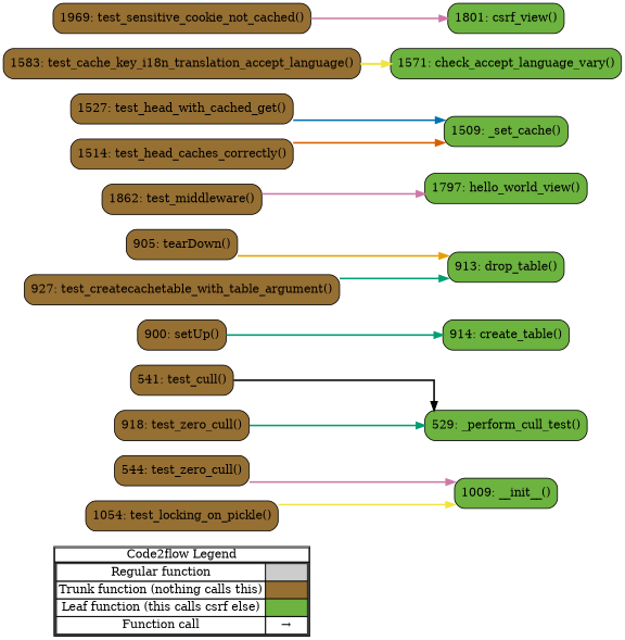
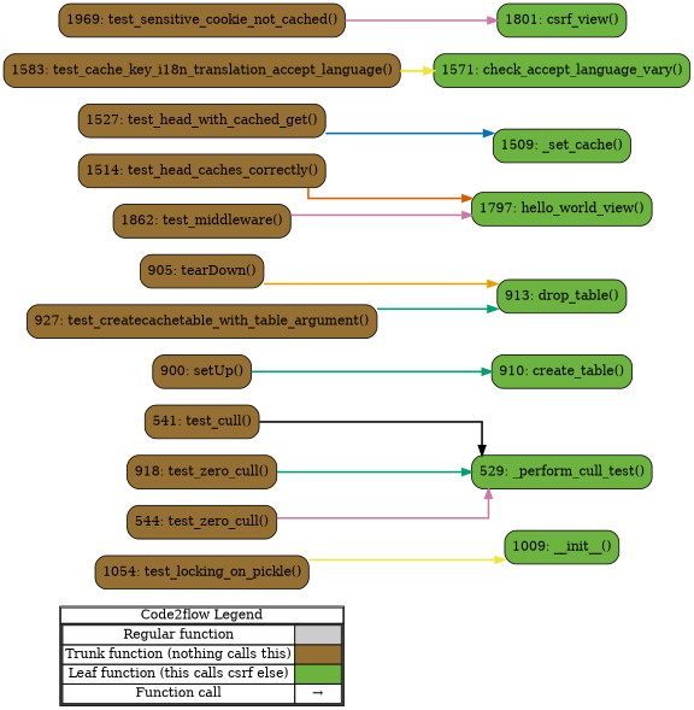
  digraph {
    concentrate=true
    rankdir=LR
    splines=ortho
    node [shape=rect fillcolor="#966F33" style="rounded,filled"]
    edge [color="#F0E442" penwidth=2]
    n1 [label=<         <table cellspacing="0" cellpadding="0" border="1"><tr><td>Code2flow Legend</td></tr><tr><td>         <table cellspacing="0">         <tr><td>Regular function</td><td width="50px" bgcolor='#cccccc'></td></tr>         <tr><td>Trunk function (nothing calls this)</td><td bgcolor='#966F33'></td></tr>         <tr><td>Leaf function (this calls csrf else)</td><td bgcolor='#6db33f'></td></tr>         <tr><td>Function call</td><td><font color='black'>&#8594;</font></td></tr>         </table></td></tr></table>         > margin=0 shape=none fillcolor="" style=""]
    n2 [fillcolor="#6db33f" label="529: _perform_cull_test()"]
    n3 [label="541: test_cull()"]
    n4 [label="544: test_zero_cull()"]
-   n5 [fillcolor="#6db33f" label="914: create_table()"]
+   n5 [fillcolor="#6db33f" label="910: create_table()"]
    n6 [fillcolor="#6db33f" label="913: drop_table()"]
    n7 [label="900: setUp()"]
    n8 [label="905: tearDown()"]
    n9 [label="927: test_createcachetable_with_table_argument()"]
    n10 [label="918: test_zero_cull()"]
    n11 [fillcolor="#6db33f" label="1009: __init__()"]
    n12 [label="1054: test_locking_on_pickle()"]
    n13 [fillcolor="#6db33f" label="1509: _set_cache()"]
    n14 [label="1514: test_head_caches_correctly()"]
    n15 [label="1527: test_head_with_cached_get()"]
    n16 [fillcolor="#6db33f" label="1571: check_accept_language_vary()"]
    n17 [label="1583: test_cache_key_i18n_translation_accept_language()"]
    n18 [label="1862: test_middleware()"]
    n19 [label="1969: test_sensitive_cookie_not_cached()"]
    n20 [fillcolor="#6db33f" label="1801: csrf_view()"]
    n21 [fillcolor="#6db33f" label="1797: hello_world_view()"]
    subgraph sub_1 {
      label=legend
      rank=min
      n1
    }
    subgraph sub_2 {
      label="File: cache.tests"
      style=dotted
      n20
      n21
      subgraph sub_3 {
        label="Class: BaseCacheTests"
        style=dotted
        n2
        n3
        n4
      }
      subgraph sub_4 {
        label="Class: DBCacheTests"
        style=dotted
        n5
        n6
        n7
        n8
        n9
        n10
      }
      subgraph sub_5 {
        label="Class: PicklingSideEffect"
        style=dotted
        n11
      }
      subgraph sub_6 {
        label="Class: LocMemCacheTests"
        style=dotted
        n12
      }
      subgraph sub_7 {
        label="Class: CacheHEADTest"
        style=dotted
        n13
        n14
        n15
      }
      subgraph sub_8 {
        label="Class: CacheI18nTest"
        style=dotted
        n16
        n17
      }
      subgraph sub_9 {
        label="Class: CacheMiddlewareTest"
        style=dotted
        n18
        n19
      }
    }
    n3 -> n2 [color="#000000"]
-   n4 -> n11 [color="#CC79A7"]
+   n4 -> n2 [color="#CC79A7"]
    n7 -> n5 [color="#009E73"]
    n8 -> n6 [color="#E69F00"]
    n9 -> n6 [color="#009E73"]
    n10 -> n2 [color="#009E73"]
    n12 -> n11
-   n14 -> n13 [color="#D55E00"]
+   n14 -> n21 [color="#D55E00"]
    n15 -> n13 [color="#0072B2"]
    n17 -> n16
    n17 -> n16
    n17 -> n16
    n17 -> n16
    n17 -> n16
    n17 -> n16
    n17 -> n16
    n17 -> n16
    n17 -> n16
    n18 -> n21 [color="#CC79A7"]
    n19 -> n20 [color="#CC79A7"]
  }
